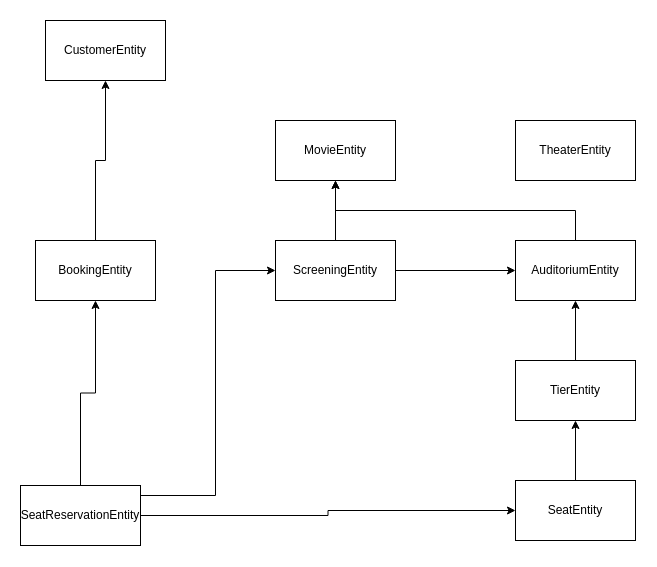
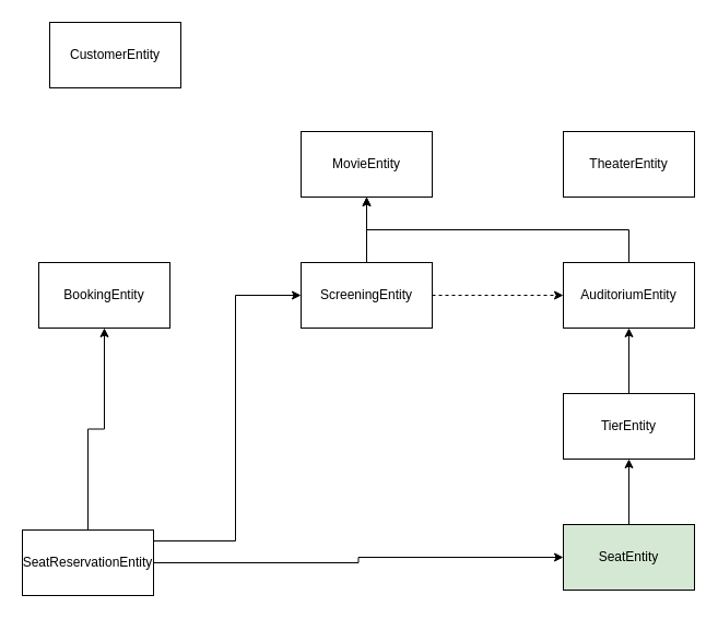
  <mxCell id="0" />
  <mxCell id="1" parent="0" />
  <mxCell id="2" style="edgeStyle=orthogonalEdgeStyle;rounded=0;orthogonalLoop=1;jettySize=auto;html=1;exitX=0.5;exitY=0;exitDx=0;exitDy=0;" edge="1" parent="1" source="3" target="7"><mxGeometry relative="1" as="geometry" /></mxCell>
  <mxCell id="3" value="AuditoriumEntity" style="rounded=0;whiteSpace=wrap;html=1;" vertex="1" parent="1"><mxGeometry x="515" y="240" width="120" height="60" as="geometry" /></mxCell>
- <mxCell id="4" style="edgeStyle=orthogonalEdgeStyle;rounded=0;orthogonalLoop=1;jettySize=auto;html=1;exitX=0.5;exitY=0;exitDx=0;exitDy=0;entryX=0.5;entryY=1;entryDx=0;entryDy=0;" edge="1" parent="1" source="5" target="6"><mxGeometry relative="1" as="geometry" /></mxCell>
  <mxCell id="5" value="&lt;div&gt;&lt;span style=&quot;background-color: initial;&quot;&gt;BookingEntity&lt;/span&gt;&lt;br&gt;&lt;/div&gt;" style="rounded=0;whiteSpace=wrap;html=1;" vertex="1" parent="1"><mxGeometry x="35" y="240" width="120" height="60" as="geometry" /></mxCell>
  <mxCell id="6" value="&lt;div&gt;&lt;span style=&quot;background-color: initial;&quot;&gt;CustomerEntity&lt;/span&gt;&lt;br&gt;&lt;/div&gt;" style="rounded=0;whiteSpace=wrap;html=1;" vertex="1" parent="1"><mxGeometry x="45" y="20" width="120" height="60" as="geometry" /></mxCell>
  <mxCell id="7" value="&lt;div&gt;&lt;span style=&quot;background-color: initial;&quot;&gt;MovieEntity&lt;/span&gt;&lt;br&gt;&lt;/div&gt;" style="rounded=0;whiteSpace=wrap;html=1;" vertex="1" parent="1"><mxGeometry x="275" y="120" width="120" height="60" as="geometry" /></mxCell>
  <mxCell id="8" style="edgeStyle=orthogonalEdgeStyle;rounded=0;orthogonalLoop=1;jettySize=auto;html=1;exitX=0.5;exitY=0;exitDx=0;exitDy=0;entryX=0.5;entryY=1;entryDx=0;entryDy=0;" edge="1" parent="1" source="10" target="7"><mxGeometry relative="1" as="geometry" /></mxCell>
- <mxCell id="9" style="edgeStyle=orthogonalEdgeStyle;rounded=0;orthogonalLoop=1;jettySize=auto;html=1;exitX=1;exitY=0.5;exitDx=0;exitDy=0;entryX=0;entryY=0.5;entryDx=0;entryDy=0;" edge="1" parent="1" source="10" target="3"><mxGeometry relative="1" as="geometry" /></mxCell>
+ <mxCell id="9" style="edgeStyle=orthogonalEdgeStyle;rounded=0;orthogonalLoop=1;jettySize=auto;html=1;exitX=1;exitY=0.5;exitDx=0;exitDy=0;entryX=0;entryY=0.5;entryDx=0;entryDy=0;dashed=1;" edge="1" parent="1" source="10" target="3"><mxGeometry relative="1" as="geometry" /></mxCell>
  <mxCell id="10" value="&lt;div&gt;&lt;span style=&quot;background-color: initial;&quot;&gt;ScreeningEntity&lt;/span&gt;&lt;br&gt;&lt;/div&gt;" style="rounded=0;whiteSpace=wrap;html=1;" vertex="1" parent="1"><mxGeometry x="275" y="240" width="120" height="60" as="geometry" /></mxCell>
  <mxCell id="11" style="edgeStyle=orthogonalEdgeStyle;rounded=0;orthogonalLoop=1;jettySize=auto;html=1;exitX=0.5;exitY=0;exitDx=0;exitDy=0;entryX=0.5;entryY=1;entryDx=0;entryDy=0;" edge="1" parent="1" source="12" target="19"><mxGeometry relative="1" as="geometry" /></mxCell>
- <mxCell id="12" value="&lt;div&gt;&lt;span style=&quot;background-color: initial;&quot;&gt;SeatEntity&lt;/span&gt;&lt;br&gt;&lt;/div&gt;" style="rounded=0;whiteSpace=wrap;html=1;" vertex="1" parent="1"><mxGeometry x="515" y="480" width="120" height="60" as="geometry" /></mxCell>
+ <mxCell id="12" value="&lt;div&gt;&lt;span style=&quot;background-color: initial;&quot;&gt;SeatEntity&lt;/span&gt;&lt;br&gt;&lt;/div&gt;" style="rounded=0;whiteSpace=wrap;html=1;fillColor=#d5e8d4;" vertex="1" parent="1"><mxGeometry x="515" y="480" width="120" height="60" as="geometry" /></mxCell>
  <mxCell id="13" style="edgeStyle=orthogonalEdgeStyle;rounded=0;orthogonalLoop=1;jettySize=auto;html=1;exitX=1;exitY=0.5;exitDx=0;exitDy=0;entryX=0;entryY=0.5;entryDx=0;entryDy=0;" edge="1" parent="1" source="16" target="12"><mxGeometry relative="1" as="geometry" /></mxCell>
  <mxCell id="14" style="edgeStyle=orthogonalEdgeStyle;rounded=0;orthogonalLoop=1;jettySize=auto;html=1;exitX=1;exitY=0.25;exitDx=0;exitDy=0;entryX=0;entryY=0.5;entryDx=0;entryDy=0;" edge="1" parent="1" source="16" target="10"><mxGeometry relative="1" as="geometry"><Array as="points"><mxPoint x="215" y="495" /><mxPoint x="215" y="270" /></Array></mxGeometry></mxCell>
  <mxCell id="15" style="edgeStyle=orthogonalEdgeStyle;rounded=0;orthogonalLoop=1;jettySize=auto;html=1;exitX=0.5;exitY=0;exitDx=0;exitDy=0;entryX=0.5;entryY=1;entryDx=0;entryDy=0;" edge="1" parent="1" source="16" target="5"><mxGeometry relative="1" as="geometry" /></mxCell>
  <mxCell id="16" value="&lt;div&gt;&lt;span style=&quot;background-color: initial;&quot;&gt;SeatReservationEntity&lt;/span&gt;&lt;br&gt;&lt;/div&gt;" style="rounded=0;whiteSpace=wrap;html=1;" vertex="1" parent="1"><mxGeometry x="20" y="485" width="120" height="60" as="geometry" /></mxCell>
  <mxCell id="17" value="&lt;div&gt;&lt;span style=&quot;background-color: initial;&quot;&gt;TheaterEntity&lt;/span&gt;&lt;br&gt;&lt;/div&gt;" style="rounded=0;whiteSpace=wrap;html=1;" vertex="1" parent="1"><mxGeometry x="515" y="120" width="120" height="60" as="geometry" /></mxCell>
  <mxCell id="18" style="edgeStyle=orthogonalEdgeStyle;rounded=0;orthogonalLoop=1;jettySize=auto;html=1;exitX=0.5;exitY=0;exitDx=0;exitDy=0;entryX=0.5;entryY=1;entryDx=0;entryDy=0;" edge="1" parent="1" source="19" target="3"><mxGeometry relative="1" as="geometry" /></mxCell>
  <mxCell id="19" value="&lt;div&gt;&lt;span style=&quot;background-color: initial;&quot;&gt;TierEntity&lt;/span&gt;&lt;br&gt;&lt;/div&gt;" style="rounded=0;whiteSpace=wrap;html=1;" vertex="1" parent="1"><mxGeometry x="515" y="360" width="120" height="60" as="geometry" /></mxCell>
